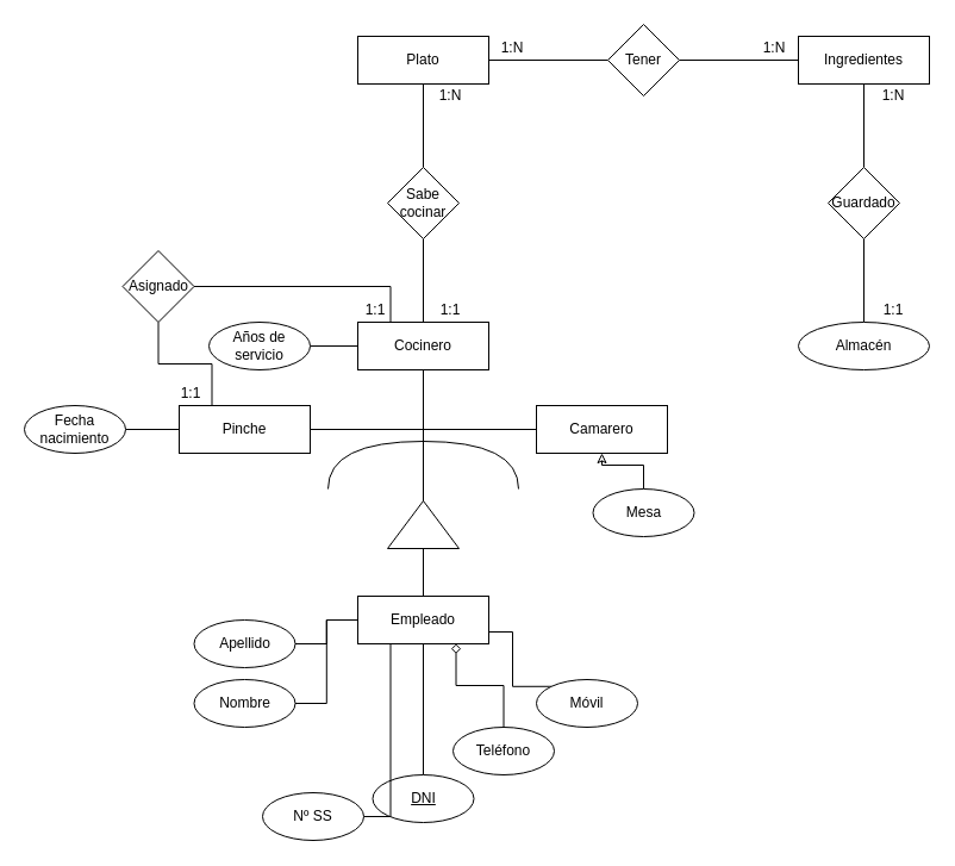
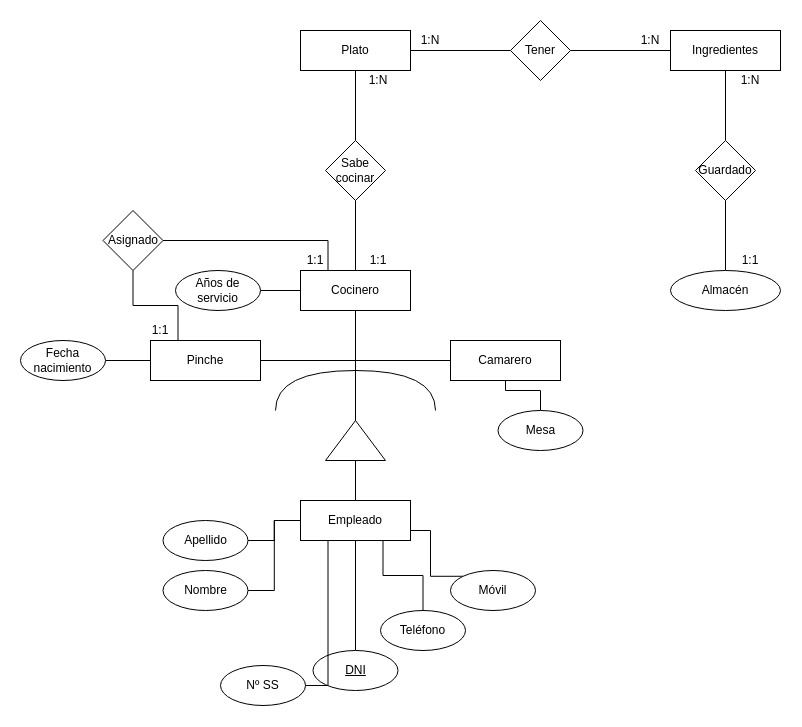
  <mxCell id="0" />
  <mxCell id="1" parent="0" />
  <mxCell id="2" style="edgeStyle=orthogonalEdgeStyle;rounded=0;orthogonalLoop=1;jettySize=auto;html=1;exitX=0.5;exitY=0;exitDx=0;exitDy=0;entryX=0.5;entryY=1;entryDx=0;entryDy=0;endArrow=none;endFill=0;" edge="1" parent="1" source="3" target="14"><mxGeometry relative="1" as="geometry" /></mxCell>
  <mxCell id="3" value="&lt;u&gt;DNI&lt;/u&gt;" style="ellipse;whiteSpace=wrap;html=1;" vertex="1" parent="1"><mxGeometry x="312.5" y="650" width="85" height="40" as="geometry" /></mxCell>
  <mxCell id="4" style="edgeStyle=orthogonalEdgeStyle;rounded=0;orthogonalLoop=1;jettySize=auto;html=1;exitX=1;exitY=0.5;exitDx=0;exitDy=0;entryX=0;entryY=0.5;entryDx=0;entryDy=0;endArrow=none;endFill=0;" edge="1" parent="1" source="5" target="14"><mxGeometry relative="1" as="geometry" /></mxCell>
  <mxCell id="5" value="Nombre" style="ellipse;whiteSpace=wrap;html=1;" vertex="1" parent="1"><mxGeometry x="162.5" y="570" width="85" height="40" as="geometry" /></mxCell>
  <mxCell id="6" style="edgeStyle=orthogonalEdgeStyle;rounded=0;orthogonalLoop=1;jettySize=auto;html=1;exitX=0.5;exitY=1;exitDx=0;exitDy=0;entryX=0.5;entryY=0;entryDx=0;entryDy=0;endArrow=none;endFill=0;" edge="1" parent="1" source="8" target="17"><mxGeometry relative="1" as="geometry" /></mxCell>
  <mxCell id="7" style="edgeStyle=orthogonalEdgeStyle;rounded=0;orthogonalLoop=1;jettySize=auto;html=1;exitX=0.5;exitY=0;exitDx=0;exitDy=0;entryX=0.5;entryY=1;entryDx=0;entryDy=0;endArrow=none;endFill=0;" edge="1" parent="1" source="8" target="20"><mxGeometry relative="1" as="geometry" /></mxCell>
  <mxCell id="8" value="Sabe cocinar" style="rhombus;whiteSpace=wrap;html=1;" vertex="1" parent="1"><mxGeometry x="325" y="140" width="60" height="60" as="geometry" /></mxCell>
  <mxCell id="9" value="1:1" style="text;html=1;strokeColor=none;fillColor=none;align=center;verticalAlign=middle;whiteSpace=wrap;rounded=0;" vertex="1" parent="1"><mxGeometry x="357.5" y="250" width="40" height="20" as="geometry" /></mxCell>
  <mxCell id="10" style="edgeStyle=orthogonalEdgeStyle;rounded=0;orthogonalLoop=1;jettySize=auto;html=1;exitX=1;exitY=0.5;exitDx=0;exitDy=0;entryX=1;entryY=0.5;entryDx=0;entryDy=0;endArrow=none;endFill=0;" edge="1" parent="1" source="11" target="15"><mxGeometry relative="1" as="geometry" /></mxCell>
  <mxCell id="11" value="" style="triangle;whiteSpace=wrap;html=1;rotation=-90;" vertex="1" parent="1"><mxGeometry x="335" y="410" width="40" height="60" as="geometry" /></mxCell>
  <mxCell id="12" value="" style="shape=requiredInterface;html=1;verticalLabelPosition=bottom;rotation=-90;" vertex="1" parent="1"><mxGeometry x="335" y="310" width="40" height="160" as="geometry" /></mxCell>
  <mxCell id="13" style="edgeStyle=orthogonalEdgeStyle;rounded=0;orthogonalLoop=1;jettySize=auto;html=1;exitX=0.5;exitY=0;exitDx=0;exitDy=0;entryX=0;entryY=0.5;entryDx=0;entryDy=0;endArrow=none;endFill=0;" edge="1" parent="1" source="14" target="11"><mxGeometry relative="1" as="geometry" /></mxCell>
  <mxCell id="14" value="Empleado" style="rounded=0;whiteSpace=wrap;html=1;" vertex="1" parent="1"><mxGeometry x="300" y="500" width="110" height="40" as="geometry" /></mxCell>
  <mxCell id="15" value="Pinche" style="rounded=0;whiteSpace=wrap;html=1;" vertex="1" parent="1"><mxGeometry x="150" y="340" width="110" height="40" as="geometry" /></mxCell>
  <mxCell id="16" style="edgeStyle=orthogonalEdgeStyle;rounded=0;orthogonalLoop=1;jettySize=auto;html=1;exitX=0.5;exitY=1;exitDx=0;exitDy=0;endArrow=none;endFill=0;" edge="1" parent="1" source="17"><mxGeometry relative="1" as="geometry"><mxPoint x="355" y="420" as="targetPoint" /></mxGeometry></mxCell>
  <mxCell id="17" value="Cocinero" style="rounded=0;whiteSpace=wrap;html=1;" vertex="1" parent="1"><mxGeometry x="300" y="270" width="110" height="40" as="geometry" /></mxCell>
  <mxCell id="18" style="edgeStyle=orthogonalEdgeStyle;rounded=0;orthogonalLoop=1;jettySize=auto;html=1;exitX=0;exitY=0.5;exitDx=0;exitDy=0;entryX=1;entryY=0.5;entryDx=0;entryDy=0;endArrow=none;endFill=0;" edge="1" parent="1" source="19" target="11"><mxGeometry relative="1" as="geometry" /></mxCell>
  <mxCell id="19" value="Camarero" style="rounded=0;whiteSpace=wrap;html=1;" vertex="1" parent="1"><mxGeometry x="450" y="340" width="110" height="40" as="geometry" /></mxCell>
  <mxCell id="20" value="Plato" style="rounded=0;whiteSpace=wrap;html=1;" vertex="1" parent="1"><mxGeometry x="300" y="30" width="110" height="40" as="geometry" /></mxCell>
  <mxCell id="21" style="edgeStyle=orthogonalEdgeStyle;rounded=0;orthogonalLoop=1;jettySize=auto;html=1;exitX=0;exitY=0.5;exitDx=0;exitDy=0;entryX=1;entryY=0.5;entryDx=0;entryDy=0;endArrow=none;endFill=0;" edge="1" parent="1" source="22" target="20"><mxGeometry relative="1" as="geometry" /></mxCell>
  <mxCell id="22" value="Tener" style="rhombus;whiteSpace=wrap;html=1;" vertex="1" parent="1"><mxGeometry x="510" y="20" width="60" height="60" as="geometry" /></mxCell>
  <mxCell id="23" style="edgeStyle=orthogonalEdgeStyle;rounded=0;orthogonalLoop=1;jettySize=auto;html=1;exitX=0;exitY=0.5;exitDx=0;exitDy=0;entryX=1;entryY=0.5;entryDx=0;entryDy=0;endArrow=none;endFill=0;" edge="1" parent="1" source="24" target="22"><mxGeometry relative="1" as="geometry" /></mxCell>
  <mxCell id="24" value="Ingredientes" style="rounded=0;whiteSpace=wrap;html=1;" vertex="1" parent="1"><mxGeometry x="670" y="30" width="110" height="40" as="geometry" /></mxCell>
  <mxCell id="25" value="" style="edgeStyle=orthogonalEdgeStyle;rounded=0;orthogonalLoop=1;jettySize=auto;html=1;endArrow=none;endFill=0;" edge="1" parent="1" source="27" target="28"><mxGeometry relative="1" as="geometry" /></mxCell>
  <mxCell id="26" style="edgeStyle=orthogonalEdgeStyle;rounded=0;orthogonalLoop=1;jettySize=auto;html=1;exitX=0.5;exitY=0;exitDx=0;exitDy=0;entryX=0.5;entryY=1;entryDx=0;entryDy=0;endArrow=none;endFill=0;" edge="1" parent="1" source="27" target="24"><mxGeometry relative="1" as="geometry" /></mxCell>
  <mxCell id="27" value="Guardado" style="rhombus;whiteSpace=wrap;html=1;" vertex="1" parent="1"><mxGeometry x="695" y="140" width="60" height="60" as="geometry" /></mxCell>
  <mxCell id="28" value="Almacén" style="ellipse;whiteSpace=wrap;html=1;" vertex="1" parent="1"><mxGeometry x="670" y="270" width="110" height="40" as="geometry" /></mxCell>
  <mxCell id="29" style="edgeStyle=orthogonalEdgeStyle;rounded=0;orthogonalLoop=1;jettySize=auto;html=1;exitX=1;exitY=0.5;exitDx=0;exitDy=0;entryX=0.25;entryY=1;entryDx=0;entryDy=0;endArrow=none;endFill=0;" edge="1" parent="1" source="30" target="14"><mxGeometry relative="1" as="geometry" /></mxCell>
  <mxCell id="30" value="Nº SS" style="ellipse;whiteSpace=wrap;html=1;" vertex="1" parent="1"><mxGeometry x="220" y="665" width="85" height="40" as="geometry" /></mxCell>
- <mxCell id="31" style="edgeStyle=orthogonalEdgeStyle;rounded=0;orthogonalLoop=1;jettySize=auto;html=1;exitX=0.5;exitY=0;exitDx=0;exitDy=0;entryX=0.75;entryY=1;entryDx=0;entryDy=0;endArrow=diamond;endFill=0;" edge="1" parent="1" source="32" target="14"><mxGeometry relative="1" as="geometry" /></mxCell>
+ <mxCell id="31" style="edgeStyle=orthogonalEdgeStyle;rounded=0;orthogonalLoop=1;jettySize=auto;html=1;exitX=0.5;exitY=0;exitDx=0;exitDy=0;entryX=0.75;entryY=1;entryDx=0;entryDy=0;endArrow=none;endFill=0;" edge="1" parent="1" source="32" target="14"><mxGeometry relative="1" as="geometry" /></mxCell>
  <mxCell id="32" value="Teléfono" style="ellipse;whiteSpace=wrap;html=1;" vertex="1" parent="1"><mxGeometry x="380" y="610" width="85" height="40" as="geometry" /></mxCell>
  <mxCell id="33" style="edgeStyle=orthogonalEdgeStyle;rounded=0;orthogonalLoop=1;jettySize=auto;html=1;exitX=0;exitY=0;exitDx=0;exitDy=0;entryX=1;entryY=0.75;entryDx=0;entryDy=0;endArrow=none;endFill=0;" edge="1" parent="1" source="34" target="14"><mxGeometry relative="1" as="geometry" /></mxCell>
  <mxCell id="34" value="Móvil" style="ellipse;whiteSpace=wrap;html=1;" vertex="1" parent="1"><mxGeometry x="450" y="570" width="85" height="40" as="geometry" /></mxCell>
  <mxCell id="35" style="edgeStyle=orthogonalEdgeStyle;rounded=0;orthogonalLoop=1;jettySize=auto;html=1;exitX=1;exitY=0.5;exitDx=0;exitDy=0;entryX=0;entryY=0.5;entryDx=0;entryDy=0;endArrow=none;endFill=0;" edge="1" parent="1" source="36" target="14"><mxGeometry relative="1" as="geometry" /></mxCell>
  <mxCell id="36" value="Apellido" style="ellipse;whiteSpace=wrap;html=1;" vertex="1" parent="1"><mxGeometry x="162.5" y="520" width="85" height="40" as="geometry" /></mxCell>
  <mxCell id="37" style="edgeStyle=orthogonalEdgeStyle;rounded=0;orthogonalLoop=1;jettySize=auto;html=1;exitX=1;exitY=0.5;exitDx=0;exitDy=0;entryX=0;entryY=0.5;entryDx=0;entryDy=0;endArrow=none;endFill=0;" edge="1" parent="1" source="38" target="15"><mxGeometry relative="1" as="geometry" /></mxCell>
  <mxCell id="38" value="Fecha nacimiento" style="ellipse;whiteSpace=wrap;html=1;" vertex="1" parent="1"><mxGeometry x="20" y="340" width="85" height="40" as="geometry" /></mxCell>
- <mxCell id="39" style="edgeStyle=orthogonalEdgeStyle;rounded=0;orthogonalLoop=1;jettySize=auto;html=1;exitX=0.5;exitY=0;exitDx=0;exitDy=0;entryX=0.5;entryY=1;entryDx=0;entryDy=0;endArrow=classic;endFill=0;" edge="1" parent="1" source="40" target="19"><mxGeometry relative="1" as="geometry" /></mxCell>
+ <mxCell id="39" style="edgeStyle=orthogonalEdgeStyle;rounded=0;orthogonalLoop=1;jettySize=auto;html=1;exitX=0.5;exitY=0;exitDx=0;exitDy=0;entryX=0.5;entryY=1;entryDx=0;entryDy=0;endArrow=none;endFill=0;" edge="1" parent="1" source="40" target="19"><mxGeometry relative="1" as="geometry" /></mxCell>
  <mxCell id="40" value="Mesa" style="ellipse;whiteSpace=wrap;html=1;" vertex="1" parent="1"><mxGeometry x="497.5" y="410" width="85" height="40" as="geometry" /></mxCell>
  <mxCell id="41" style="edgeStyle=orthogonalEdgeStyle;rounded=0;orthogonalLoop=1;jettySize=auto;html=1;exitX=1;exitY=0.5;exitDx=0;exitDy=0;entryX=0;entryY=0.5;entryDx=0;entryDy=0;endArrow=none;endFill=0;" edge="1" parent="1" source="42" target="17"><mxGeometry relative="1" as="geometry" /></mxCell>
  <mxCell id="42" value="Años de servicio" style="ellipse;whiteSpace=wrap;html=1;" vertex="1" parent="1"><mxGeometry x="175" y="270" width="85" height="40" as="geometry" /></mxCell>
  <mxCell id="43" style="edgeStyle=orthogonalEdgeStyle;rounded=0;orthogonalLoop=1;jettySize=auto;html=1;exitX=0.5;exitY=1;exitDx=0;exitDy=0;entryX=0.25;entryY=0;entryDx=0;entryDy=0;endArrow=none;endFill=0;" edge="1" parent="1" source="45" target="15"><mxGeometry relative="1" as="geometry" /></mxCell>
  <mxCell id="44" style="edgeStyle=orthogonalEdgeStyle;rounded=0;orthogonalLoop=1;jettySize=auto;html=1;exitX=1;exitY=0.5;exitDx=0;exitDy=0;entryX=0.25;entryY=0;entryDx=0;entryDy=0;endArrow=none;endFill=0;" edge="1" parent="1" source="45" target="17"><mxGeometry relative="1" as="geometry" /></mxCell>
  <mxCell id="45" value="Asignado" style="rhombus;whiteSpace=wrap;html=1;" vertex="1" parent="1"><mxGeometry x="102.5" y="210" width="60" height="60" as="geometry" /></mxCell>
  <mxCell id="46" value="1:1" style="text;html=1;strokeColor=none;fillColor=none;align=center;verticalAlign=middle;whiteSpace=wrap;rounded=0;" vertex="1" parent="1"><mxGeometry x="295" y="250" width="40" height="20" as="geometry" /></mxCell>
  <mxCell id="47" value="1:1" style="text;html=1;strokeColor=none;fillColor=none;align=center;verticalAlign=middle;whiteSpace=wrap;rounded=0;" vertex="1" parent="1"><mxGeometry x="140" y="320" width="40" height="20" as="geometry" /></mxCell>
  <mxCell id="48" value="1:N" style="text;html=1;strokeColor=none;fillColor=none;align=center;verticalAlign=middle;whiteSpace=wrap;rounded=0;" vertex="1" parent="1"><mxGeometry x="357.5" y="70" width="40" height="20" as="geometry" /></mxCell>
  <mxCell id="49" value="1:N" style="text;html=1;strokeColor=none;fillColor=none;align=center;verticalAlign=middle;whiteSpace=wrap;rounded=0;" vertex="1" parent="1"><mxGeometry x="410" y="30" width="40" height="20" as="geometry" /></mxCell>
  <mxCell id="50" value="1:N" style="text;html=1;strokeColor=none;fillColor=none;align=center;verticalAlign=middle;whiteSpace=wrap;rounded=0;" vertex="1" parent="1"><mxGeometry x="630" y="30" width="40" height="20" as="geometry" /></mxCell>
  <mxCell id="51" value="1:1" style="text;html=1;strokeColor=none;fillColor=none;align=center;verticalAlign=middle;whiteSpace=wrap;rounded=0;" vertex="1" parent="1"><mxGeometry x="730" y="250" width="40" height="20" as="geometry" /></mxCell>
  <mxCell id="52" value="1:N" style="text;html=1;strokeColor=none;fillColor=none;align=center;verticalAlign=middle;whiteSpace=wrap;rounded=0;" vertex="1" parent="1"><mxGeometry x="730" y="70" width="40" height="20" as="geometry" /></mxCell>
